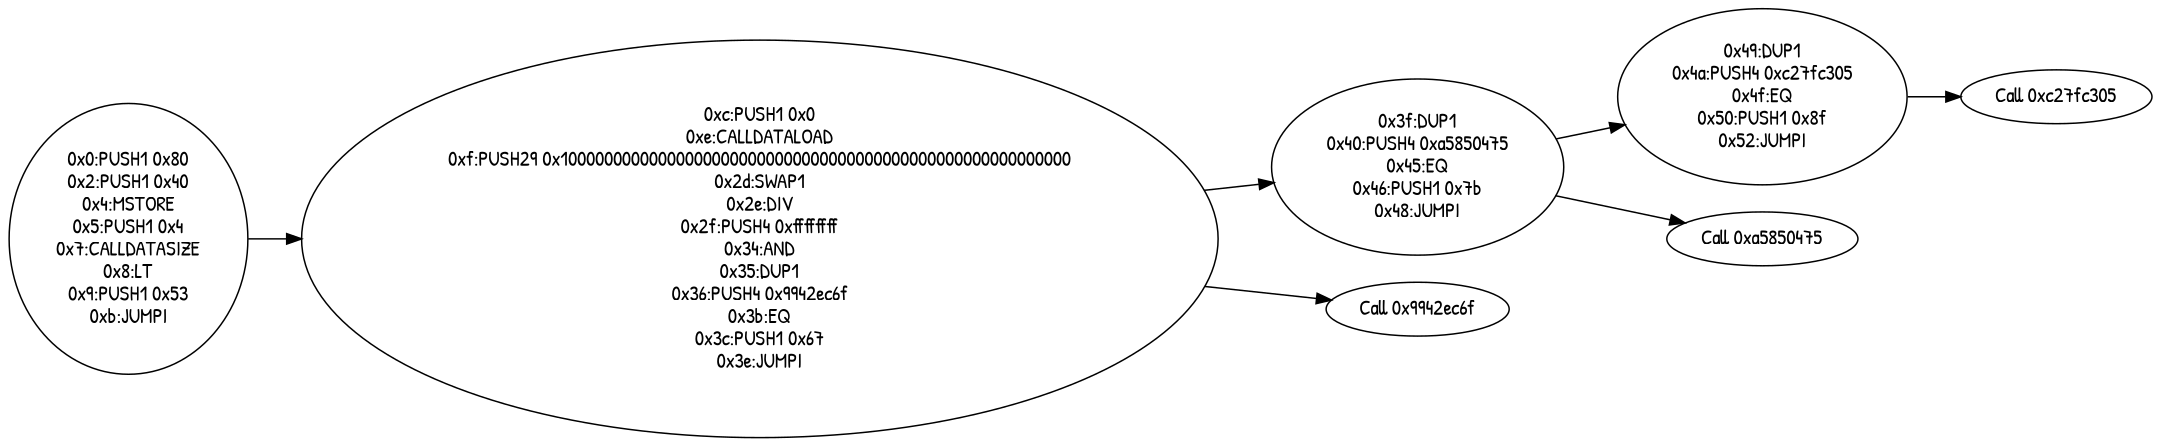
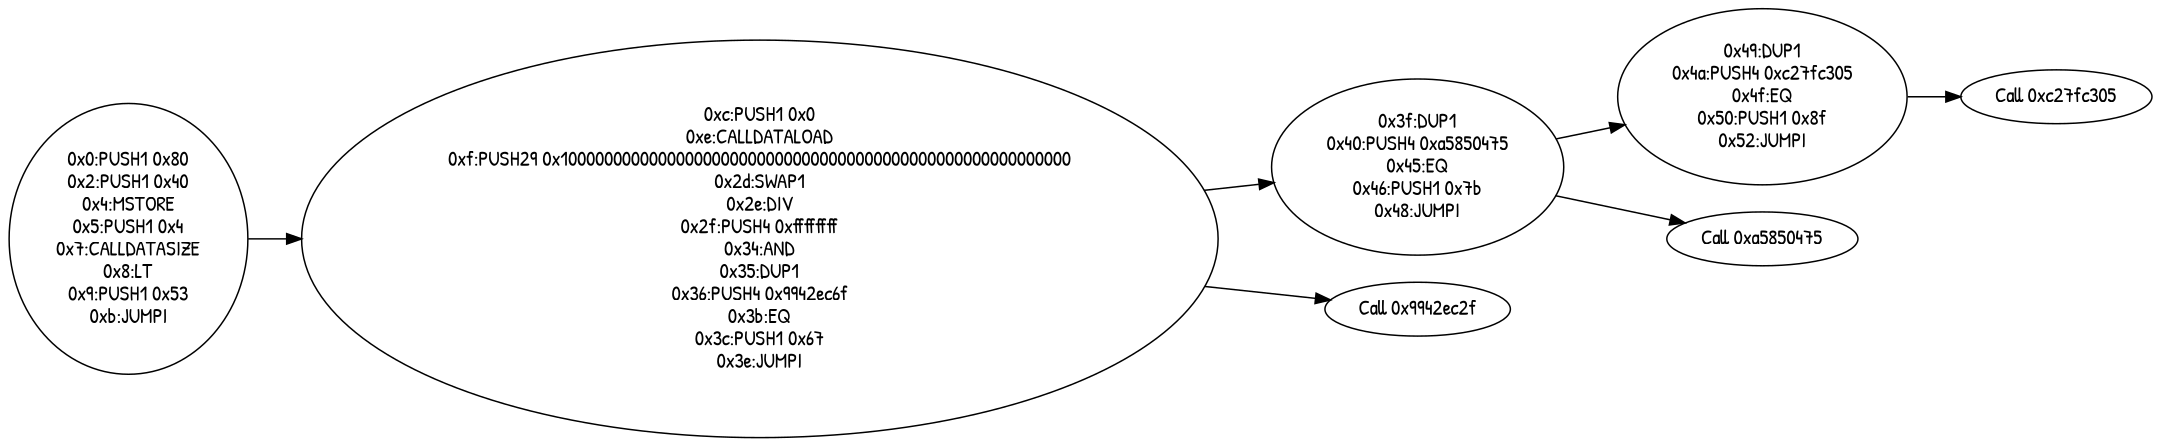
  digraph {
    fontname="Patrick Hand"
    rankdir=LR
    node [fontname="Patrick Hand"]
    edge [fontname="Patrick Hand"]
    n1 [label="0x0:PUSH1 0x80\n0x2:PUSH1 0x40\n0x4:MSTORE\n0x5:PUSH1 0x4\n0x7:CALLDATASIZE\n0x8:LT\n0x9:PUSH1 0x53\n0xb:JUMPI"]
    n2 [label="0xc:PUSH1 0x0\n0xe:CALLDATALOAD\n0xf:PUSH29 0x100000000000000000000000000000000000000000000000000000000\n0x2d:SWAP1\n0x2e:DIV\n0x2f:PUSH4 0xffffffff\n0x34:AND\n0x35:DUP1\n0x36:PUSH4 0x9942ec6f\n0x3b:EQ\n0x3c:PUSH1 0x67\n0x3e:JUMPI"]
    n3 [label="0x3f:DUP1\n0x40:PUSH4 0xa5850475\n0x45:EQ\n0x46:PUSH1 0x7b\n0x48:JUMPI"]
-   n4 [label="Call 0x9942ec6f"]
+   n4 [label="Call 0x9942ec2f"]
    n5 [label="0x49:DUP1\n0x4a:PUSH4 0xc27fc305\n0x4f:EQ\n0x50:PUSH1 0x8f\n0x52:JUMPI"]
    n6 [label="Call 0xa5850475"]
    n7 [label="Call 0xc27fc305"]
    n1 -> n2
    n2 -> n3
    n2 -> n4
    n3 -> n5
    n3 -> n6
    n5 -> n7
  }
